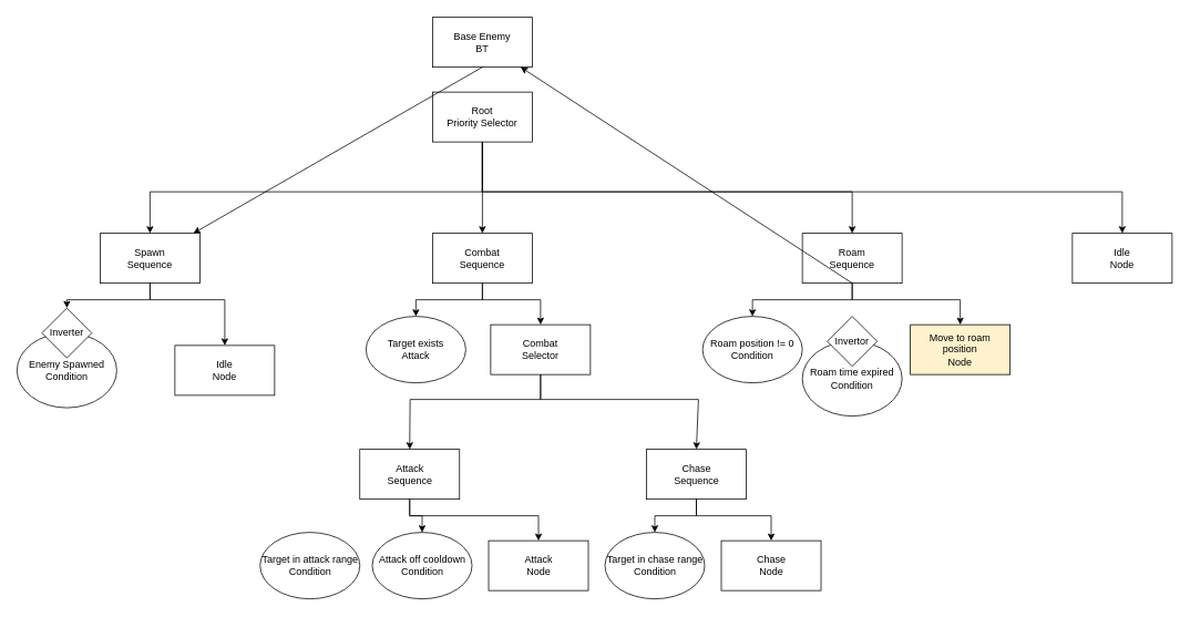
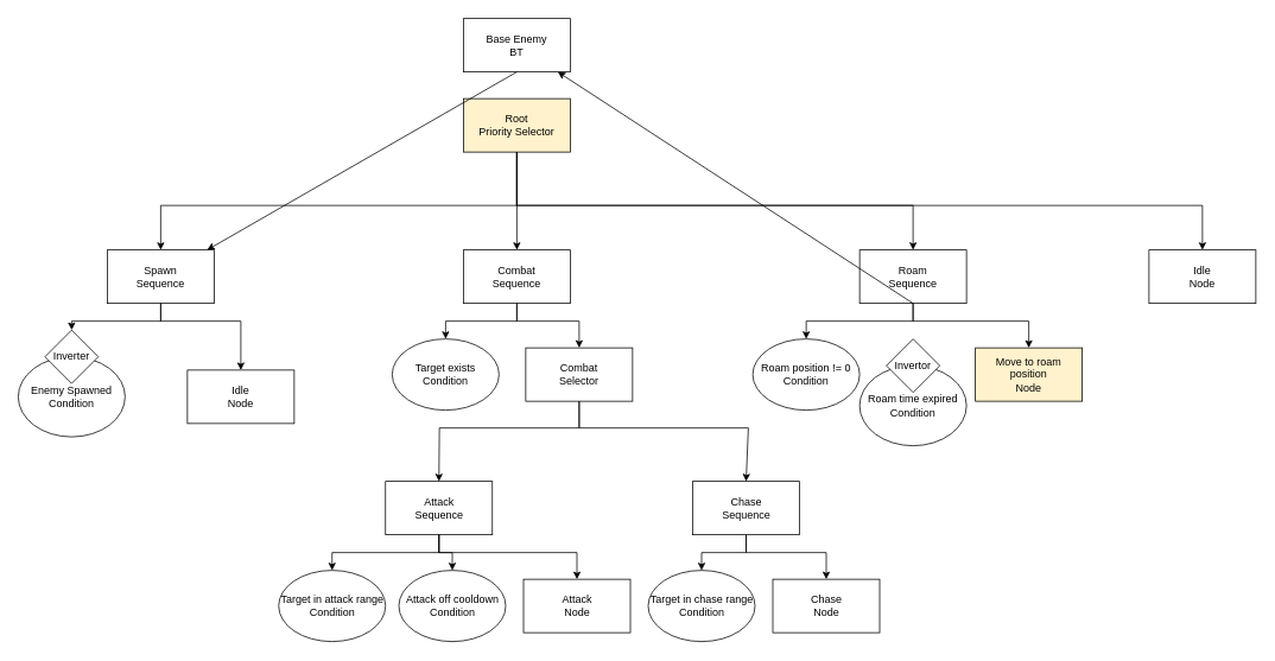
  <mxCell id="0" />
  <mxCell id="1" parent="0" />
- <mxCell id="2" value="Root&lt;div&gt;Priority Selector&lt;/div&gt;" style="rounded=0;whiteSpace=wrap;html=1;" parent="1" vertex="1"><mxGeometry x="520" y="110" width="120" height="60" as="geometry" /></mxCell>
+ <mxCell id="2" value="Root&lt;div&gt;Priority Selector&lt;/div&gt;" style="rounded=0;whiteSpace=wrap;html=1;fillColor=#fff2cc;" parent="1" vertex="1"><mxGeometry x="520" y="110" width="120" height="60" as="geometry" /></mxCell>
  <mxCell id="3" value="Roam&lt;div&gt;Sequence&lt;/div&gt;" style="rounded=0;whiteSpace=wrap;html=1;" parent="1" vertex="1"><mxGeometry x="965" y="280" width="120" height="60" as="geometry" /></mxCell>
  <mxCell id="4" value="Roam position != 0&lt;div&gt;Condition&lt;/div&gt;" style="ellipse;whiteSpace=wrap;html=1;" parent="1" vertex="1"><mxGeometry x="845" y="380" width="120" height="80" as="geometry" /></mxCell>
  <mxCell id="5" value="Move to roam position&lt;div&gt;Node&lt;/div&gt;" style="rounded=0;whiteSpace=wrap;html=1;fillColor=#fff2cc;" parent="1" vertex="1"><mxGeometry x="1095" y="390" width="120" height="60" as="geometry" /></mxCell>
  <mxCell id="6" value="" style="endArrow=classic;html=1;rounded=0;exitX=0.5;exitY=1;exitDx=0;exitDy=0;entryX=0.5;entryY=0;entryDx=0;entryDy=0;" parent="1" source="3" target="4" edge="1"><mxGeometry width="50" height="50" relative="1" as="geometry"><mxPoint x="915" y="510" as="sourcePoint" /><mxPoint x="965" y="460" as="targetPoint" /><Array as="points"><mxPoint x="1025" y="360" /><mxPoint x="905" y="360" /></Array></mxGeometry></mxCell>
  <mxCell id="7" value="" style="endArrow=classic;html=1;rounded=0;exitX=0.5;exitY=1;exitDx=0;exitDy=0;entryX=0.5;entryY=0;entryDx=0;entryDy=0;" parent="1" source="3" target="5" edge="1"><mxGeometry width="50" height="50" relative="1" as="geometry"><mxPoint x="985" y="500" as="sourcePoint" /><mxPoint x="1035" y="450" as="targetPoint" /><Array as="points"><mxPoint x="1025" y="360" /><mxPoint x="1155" y="360" /></Array></mxGeometry></mxCell>
  <mxCell id="8" value="&lt;div&gt;&lt;span style=&quot;background-color: initial;&quot;&gt;Base Enemy&lt;/span&gt;&lt;/div&gt;&lt;div&gt;&lt;span style=&quot;background-color: initial;&quot;&gt;BT&lt;/span&gt;&lt;br&gt;&lt;/div&gt;" style="rounded=0;whiteSpace=wrap;html=1;" parent="1" vertex="1"><mxGeometry x="520" y="20" width="120" height="60" as="geometry" /></mxCell>
  <mxCell id="9" value="" style="endArrow=classic;html=1;rounded=0;exitX=0.5;exitY=1;exitDx=0;exitDy=0;" parent="1" source="8" target="33" edge="1"><mxGeometry width="50" height="50" relative="1" as="geometry"><mxPoint x="540" y="310" as="sourcePoint" /><mxPoint x="590" y="260" as="targetPoint" /></mxGeometry></mxCell>
  <mxCell id="10" value="&lt;div&gt;Idle&lt;/div&gt;&lt;div&gt;Node&lt;/div&gt;" style="rounded=0;whiteSpace=wrap;html=1;" parent="1" vertex="1"><mxGeometry x="1290" y="280" width="120" height="60" as="geometry" /></mxCell>
  <mxCell id="11" value="&lt;div&gt;Roam time expired&lt;/div&gt;&lt;div&gt;Condition&lt;/div&gt;" style="ellipse;whiteSpace=wrap;html=1;" parent="1" vertex="1"><mxGeometry x="965" y="410" width="120" height="90" as="geometry" /></mxCell>
  <mxCell id="12" value="" style="endArrow=classic;html=1;rounded=0;exitX=0.5;exitY=1;exitDx=0;exitDy=0;" parent="1" source="3" target="8" edge="1"><mxGeometry width="50" height="50" relative="1" as="geometry"><mxPoint x="1005" y="480" as="sourcePoint" /><mxPoint x="1045" y="380" as="targetPoint" /></mxGeometry></mxCell>
  <mxCell id="13" value="Invertor" style="rhombus;whiteSpace=wrap;html=1;" parent="1" vertex="1"><mxGeometry x="995" y="380" width="60" height="60" as="geometry" /></mxCell>
  <mxCell id="14" value="Combat&lt;div&gt;Selector&lt;/div&gt;" style="rounded=0;whiteSpace=wrap;html=1;" parent="1" vertex="1"><mxGeometry x="590" y="390" width="120" height="60" as="geometry" /></mxCell>
  <mxCell id="15" value="Attack&lt;div&gt;Sequence&lt;/div&gt;" style="rounded=0;whiteSpace=wrap;html=1;" parent="1" vertex="1"><mxGeometry x="432.5" y="540" width="120" height="60" as="geometry" /></mxCell>
  <mxCell id="16" value="Target in attack range&lt;div&gt;Condition&lt;/div&gt;" style="ellipse;whiteSpace=wrap;html=1;" parent="1" vertex="1"><mxGeometry x="312.5" y="640" width="120" height="80" as="geometry" /></mxCell>
+ <mxCell id="17" value="" style="endArrow=classic;html=1;rounded=0;entryX=0.5;entryY=0;entryDx=0;entryDy=0;exitX=0.5;exitY=1;exitDx=0;exitDy=0;" parent="1" source="15" target="16" edge="1"><mxGeometry width="50" height="50" relative="1" as="geometry"><mxPoint x="432.5" y="620" as="sourcePoint" /><mxPoint x="582.5" y="660" as="targetPoint" /><Array as="points"><mxPoint x="492.5" y="620" /><mxPoint x="372.5" y="620" /></Array></mxGeometry></mxCell>
  <mxCell id="18" value="Attack off cooldown&lt;div&gt;Condition&lt;/div&gt;" style="ellipse;whiteSpace=wrap;html=1;" parent="1" vertex="1"><mxGeometry x="447.5" y="640" width="120" height="80" as="geometry" /></mxCell>
  <mxCell id="19" value="" style="endArrow=classic;html=1;rounded=0;entryX=0.5;entryY=0;entryDx=0;entryDy=0;" parent="1" target="18" edge="1"><mxGeometry width="50" height="50" relative="1" as="geometry"><mxPoint x="492.5" y="600" as="sourcePoint" /><mxPoint x="582.5" y="660" as="targetPoint" /><Array as="points"><mxPoint x="492.5" y="620" /><mxPoint x="507.5" y="620" /></Array></mxGeometry></mxCell>
  <mxCell id="20" value="Attack&lt;div&gt;Node&lt;/div&gt;" style="rounded=0;whiteSpace=wrap;html=1;" parent="1" vertex="1"><mxGeometry x="587.5" y="650" width="120" height="60" as="geometry" /></mxCell>
  <mxCell id="21" value="" style="endArrow=classic;html=1;rounded=0;exitX=0.5;exitY=1;exitDx=0;exitDy=0;entryX=0.5;entryY=0;entryDx=0;entryDy=0;" parent="1" source="15" target="20" edge="1"><mxGeometry width="50" height="50" relative="1" as="geometry"><mxPoint x="662.5" y="700" as="sourcePoint" /><mxPoint x="712.5" y="650" as="targetPoint" /><Array as="points"><mxPoint x="492.5" y="620" /><mxPoint x="647.5" y="620" /></Array></mxGeometry></mxCell>
  <mxCell id="22" value="Chase&lt;div&gt;Sequence&lt;/div&gt;" style="rounded=0;whiteSpace=wrap;html=1;" parent="1" vertex="1"><mxGeometry x="777.5" y="540" width="120" height="60" as="geometry" /></mxCell>
  <mxCell id="23" value="Target in chase range&lt;div&gt;Condition&lt;/div&gt;" style="ellipse;whiteSpace=wrap;html=1;" parent="1" vertex="1"><mxGeometry x="727.5" y="640" width="120" height="80" as="geometry" /></mxCell>
  <mxCell id="24" value="Chase&lt;div&gt;Node&lt;/div&gt;" style="rounded=0;whiteSpace=wrap;html=1;" parent="1" vertex="1"><mxGeometry x="867.5" y="650" width="120" height="60" as="geometry" /></mxCell>
  <mxCell id="25" value="" style="endArrow=classic;html=1;rounded=0;exitX=0.5;exitY=1;exitDx=0;exitDy=0;entryX=0.5;entryY=0;entryDx=0;entryDy=0;" parent="1" source="22" target="23" edge="1"><mxGeometry width="50" height="50" relative="1" as="geometry"><mxPoint x="787.5" y="690" as="sourcePoint" /><mxPoint x="837.5" y="640" as="targetPoint" /><Array as="points"><mxPoint x="837.5" y="620" /><mxPoint x="787.5" y="620" /></Array></mxGeometry></mxCell>
  <mxCell id="26" value="" style="endArrow=classic;html=1;rounded=0;exitX=0.5;exitY=1;exitDx=0;exitDy=0;entryX=0.5;entryY=0;entryDx=0;entryDy=0;" parent="1" source="22" target="24" edge="1"><mxGeometry width="50" height="50" relative="1" as="geometry"><mxPoint x="887.5" y="690" as="sourcePoint" /><mxPoint x="937.5" y="640" as="targetPoint" /><Array as="points"><mxPoint x="837.5" y="620" /><mxPoint x="927.5" y="620" /></Array></mxGeometry></mxCell>
  <mxCell id="27" value="Combat&lt;div&gt;Sequence&lt;/div&gt;" style="rounded=0;whiteSpace=wrap;html=1;" parent="1" vertex="1"><mxGeometry x="520" y="280" width="120" height="60" as="geometry" /></mxCell>
- <mxCell id="28" value="Target exists&lt;div&gt;Attack&lt;/div&gt;" style="ellipse;whiteSpace=wrap;html=1;" parent="1" vertex="1"><mxGeometry x="440" y="380" width="120" height="80" as="geometry" /></mxCell>
+ <mxCell id="28" value="Target exists&lt;div&gt;Condition&lt;/div&gt;" style="ellipse;whiteSpace=wrap;html=1;" parent="1" vertex="1"><mxGeometry x="440" y="380" width="120" height="80" as="geometry" /></mxCell>
  <mxCell id="29" value="" style="endArrow=classic;html=1;rounded=0;exitX=0.5;exitY=1;exitDx=0;exitDy=0;entryX=0.5;entryY=0;entryDx=0;entryDy=0;" parent="1" source="27" target="28" edge="1"><mxGeometry width="50" height="50" relative="1" as="geometry"><mxPoint x="740" y="440" as="sourcePoint" /><mxPoint x="790" y="390" as="targetPoint" /><Array as="points"><mxPoint x="580" y="360" /><mxPoint x="500" y="360" /></Array></mxGeometry></mxCell>
  <mxCell id="30" value="" style="endArrow=classic;html=1;rounded=0;exitX=0.5;exitY=1;exitDx=0;exitDy=0;entryX=0.5;entryY=0;entryDx=0;entryDy=0;" parent="1" source="27" target="14" edge="1"><mxGeometry width="50" height="50" relative="1" as="geometry"><mxPoint x="750" y="430" as="sourcePoint" /><mxPoint x="800" y="380" as="targetPoint" /><Array as="points"><mxPoint x="580" y="360" /><mxPoint y="360" x="650" /></Array></mxGeometry></mxCell>
  <mxCell id="31" value="" style="endArrow=classic;html=1;rounded=0;exitX=0.5;exitY=1;exitDx=0;exitDy=0;entryX=0.5;entryY=0;entryDx=0;entryDy=0;" parent="1" source="14" target="15" edge="1"><mxGeometry width="50" height="50" relative="1" as="geometry"><mxPoint x="720" y="560" as="sourcePoint" /><mxPoint x="770" y="510" as="targetPoint" /><Array as="points"><mxPoint y="480" x="650" /><mxPoint x="493" y="480" /></Array></mxGeometry></mxCell>
  <mxCell id="32" value="" style="endArrow=classic;html=1;rounded=0;exitX=0.5;exitY=1;exitDx=0;exitDy=0;entryX=0.5;entryY=0;entryDx=0;entryDy=0;" parent="1" source="14" target="22" edge="1"><mxGeometry width="50" height="50" relative="1" as="geometry"><mxPoint x="770" y="570" as="sourcePoint" /><mxPoint x="820" y="520" as="targetPoint" /><Array as="points"><mxPoint y="480" x="650" /><mxPoint x="840" y="480" /></Array></mxGeometry></mxCell>
  <mxCell id="33" value="Spawn&lt;div&gt;Sequence&lt;/div&gt;" style="rounded=0;whiteSpace=wrap;html=1;" parent="1" vertex="1"><mxGeometry x="120" y="280" width="120" height="60" as="geometry" /></mxCell>
  <mxCell id="34" value="&lt;div&gt;&lt;span style=&quot;background-color: initial;&quot;&gt;Enemy Spawned&lt;/span&gt;&lt;/div&gt;&lt;div&gt;&lt;span style=&quot;background-color: initial;&quot;&gt;Condition&lt;/span&gt;&lt;br&gt;&lt;/div&gt;" style="ellipse;whiteSpace=wrap;html=1;" parent="1" vertex="1"><mxGeometry x="20" y="400" width="120" height="90" as="geometry" /></mxCell>
  <mxCell id="35" value="Inverter" style="rhombus;whiteSpace=wrap;html=1;" parent="1" vertex="1"><mxGeometry x="50" y="370" width="60" height="60" as="geometry" /></mxCell>
  <mxCell id="36" value="&lt;div&gt;Idle&lt;/div&gt;&lt;div&gt;Node&lt;/div&gt;" style="rounded=0;whiteSpace=wrap;html=1;" parent="1" vertex="1"><mxGeometry x="210" y="415" width="120" height="60" as="geometry" /></mxCell>
  <mxCell id="37" value="" style="endArrow=classic;html=1;rounded=0;exitX=0.5;exitY=1;exitDx=0;exitDy=0;entryX=0.5;entryY=0;entryDx=0;entryDy=0;" parent="1" source="33" target="35" edge="1"><mxGeometry width="50" height="50" relative="1" as="geometry"><mxPoint x="220" y="460" as="sourcePoint" /><mxPoint x="270" y="410" as="targetPoint" /><Array as="points"><mxPoint x="180" y="360" /><mxPoint x="80" y="360" /></Array></mxGeometry></mxCell>
  <mxCell id="38" value="" style="endArrow=classic;html=1;rounded=0;exitX=0.5;exitY=1;exitDx=0;exitDy=0;entryX=0.5;entryY=0;entryDx=0;entryDy=0;" parent="1" source="33" target="36" edge="1"><mxGeometry width="50" height="50" relative="1" as="geometry"><mxPoint x="220" y="460" as="sourcePoint" /><mxPoint x="280" y="380" as="targetPoint" /><Array as="points"><mxPoint x="180" y="360" /><mxPoint x="270" y="360" /></Array></mxGeometry></mxCell>
  <mxCell id="39" value="" style="endArrow=classic;html=1;rounded=0;exitX=0.5;exitY=1;exitDx=0;exitDy=0;entryX=0.5;entryY=0;entryDx=0;entryDy=0;" parent="1" source="2" target="33" edge="1"><mxGeometry width="50" height="50" relative="1" as="geometry"><mxPoint x="510" y="310" as="sourcePoint" /><mxPoint x="560" y="260" as="targetPoint" /><Array as="points"><mxPoint x="580" y="230" /><mxPoint x="180" y="230" /></Array></mxGeometry></mxCell>
  <mxCell id="40" value="" style="endArrow=classic;html=1;rounded=0;exitX=0.5;exitY=1;exitDx=0;exitDy=0;entryX=0.5;entryY=0;entryDx=0;entryDy=0;" parent="1" source="2" target="27" edge="1"><mxGeometry width="50" height="50" relative="1" as="geometry"><mxPoint x="510" y="310" as="sourcePoint" /><mxPoint x="560" y="260" as="targetPoint" /></mxGeometry></mxCell>
  <mxCell id="41" value="" style="endArrow=classic;html=1;rounded=0;exitX=0.5;exitY=1;exitDx=0;exitDy=0;entryX=0.5;entryY=0;entryDx=0;entryDy=0;" parent="1" source="2" target="3" edge="1"><mxGeometry width="50" height="50" relative="1" as="geometry"><mxPoint x="770" y="330" as="sourcePoint" /><mxPoint x="820" y="280" as="targetPoint" /><Array as="points"><mxPoint x="580" y="230" /><mxPoint x="1025" y="230" /></Array></mxGeometry></mxCell>
  <mxCell id="42" value="" style="endArrow=classic;html=1;rounded=0;exitX=0.5;exitY=1;exitDx=0;exitDy=0;entryX=0.5;entryY=0;entryDx=0;entryDy=0;" parent="1" source="2" target="10" edge="1"><mxGeometry width="50" height="50" relative="1" as="geometry"><mxPoint x="700" y="310" as="sourcePoint" /><mxPoint x="750" y="260" as="targetPoint" /><Array as="points"><mxPoint x="580" y="230" /><mxPoint x="1350" y="230" /></Array></mxGeometry></mxCell>
